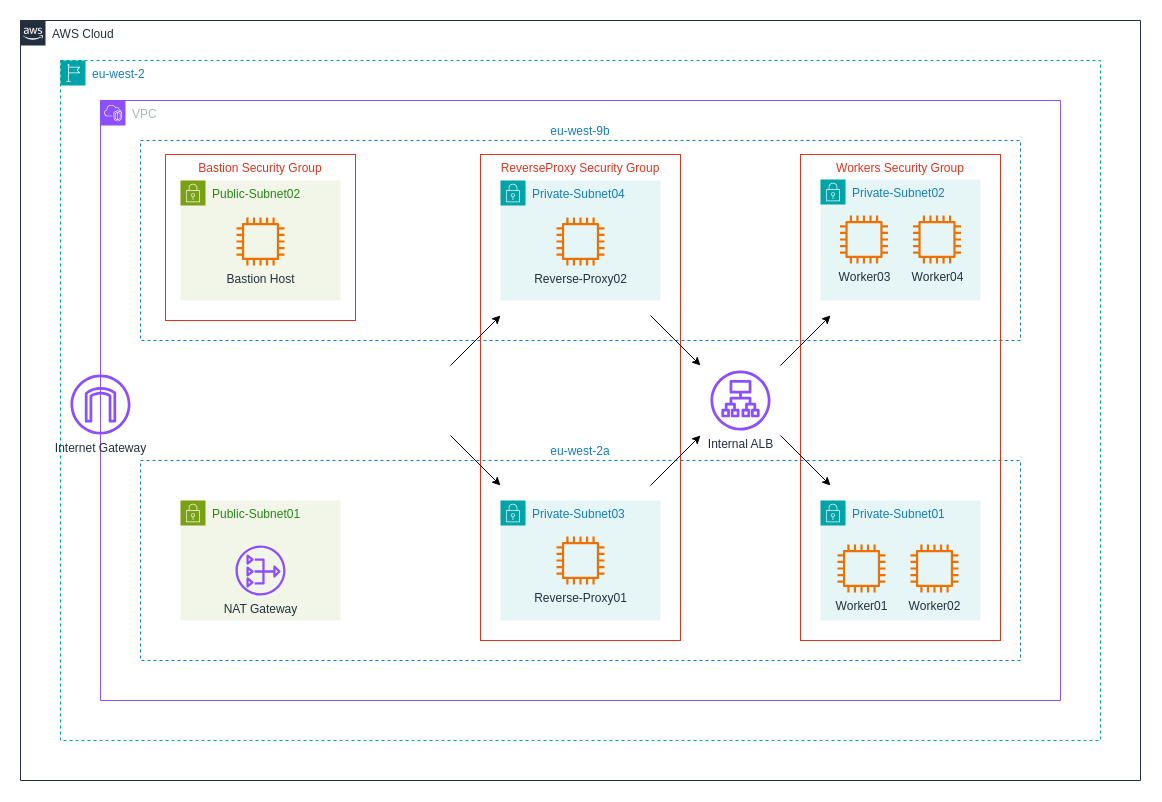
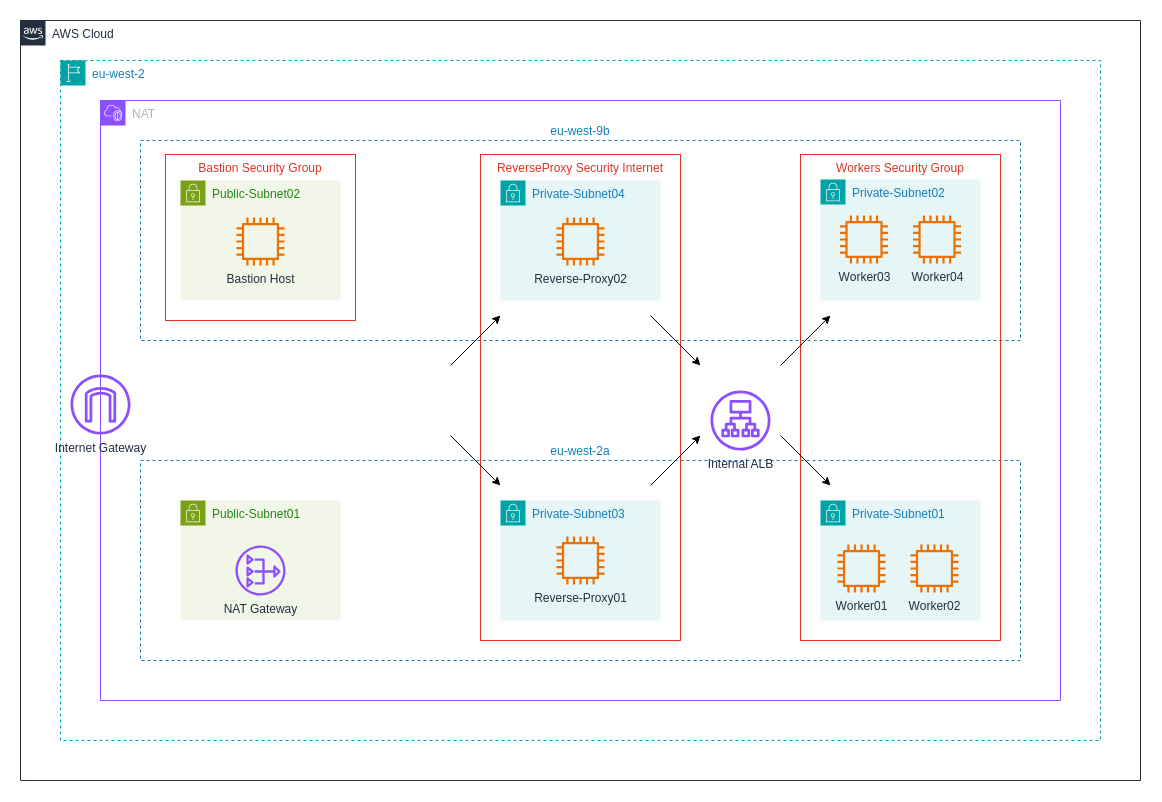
  <mxCell id="0" />
  <mxCell id="1" parent="0" />
  <mxCell id="2" value="AWS Cloud" style="points=[[0,0],[0.25,0],[0.5,0],[0.75,0],[1,0],[1,0.25],[1,0.5],[1,0.75],[1,1],[0.75,1],[0.5,1],[0.25,1],[0,1],[0,0.75],[0,0.5],[0,0.25]];outlineConnect=0;gradientColor=none;html=1;whiteSpace=wrap;fontSize=12;fontStyle=0;container=1;pointerEvents=0;collapsible=0;recursiveResize=0;shape=mxgraph.aws4.group;grIcon=mxgraph.aws4.group_aws_cloud_alt;strokeColor=#232F3E;fillColor=none;verticalAlign=top;align=left;spacingLeft=30;fontColor=#232F3E;dashed=0;" parent="1" vertex="1"><mxGeometry x="20" width="1120" height="760" as="geometry" y="20" /></mxCell>
  <mxCell id="3" value="eu-west-2" style="points=[[0,0],[0.25,0],[0.5,0],[0.75,0],[1,0],[1,0.25],[1,0.5],[1,0.75],[1,1],[0.75,1],[0.5,1],[0.25,1],[0,1],[0,0.75],[0,0.5],[0,0.25]];outlineConnect=0;gradientColor=none;html=1;whiteSpace=wrap;fontSize=12;fontStyle=0;container=1;pointerEvents=0;collapsible=0;recursiveResize=0;shape=mxgraph.aws4.group;grIcon=mxgraph.aws4.group_region;strokeColor=#00A4A6;fillColor=none;verticalAlign=top;align=left;spacingLeft=30;fontColor=#147EBA;dashed=1;" parent="2" vertex="1"><mxGeometry x="40" y="40" width="1040" height="680" as="geometry" /></mxCell>
- <mxCell id="4" value="VPC" style="points=[[0,0],[0.25,0],[0.5,0],[0.75,0],[1,0],[1,0.25],[1,0.5],[1,0.75],[1,1],[0.75,1],[0.5,1],[0.25,1],[0,1],[0,0.75],[0,0.5],[0,0.25]];outlineConnect=0;gradientColor=none;html=1;whiteSpace=wrap;fontSize=12;fontStyle=0;container=1;pointerEvents=0;collapsible=0;recursiveResize=0;shape=mxgraph.aws4.group;grIcon=mxgraph.aws4.group_vpc2;strokeColor=#8C4FFF;fillColor=none;verticalAlign=top;align=left;spacingLeft=30;fontColor=#AAB7B8;dashed=0;" parent="3" vertex="1"><mxGeometry x="40" y="40" width="960" height="600" as="geometry" /></mxCell>
+ <mxCell id="4" value="NAT" style="points=[[0,0],[0.25,0],[0.5,0],[0.75,0],[1,0],[1,0.25],[1,0.5],[1,0.75],[1,1],[0.75,1],[0.5,1],[0.25,1],[0,1],[0,0.75],[0,0.5],[0,0.25]];outlineConnect=0;gradientColor=none;html=1;whiteSpace=wrap;fontSize=12;fontStyle=0;container=1;pointerEvents=0;collapsible=0;recursiveResize=0;shape=mxgraph.aws4.group;grIcon=mxgraph.aws4.group_vpc2;strokeColor=#8C4FFF;fillColor=none;verticalAlign=top;align=left;spacingLeft=30;fontColor=#AAB7B8;dashed=0;" parent="3" vertex="1"><mxGeometry x="40" y="40" width="960" height="600" as="geometry" /></mxCell>
  <mxCell id="5" value="eu-west-2a" style="fillColor=none;strokeColor=#147EBA;dashed=1;verticalAlign=bottom;fontStyle=0;fontColor=#147EBA;whiteSpace=wrap;html=1;labelPosition=center;verticalLabelPosition=top;align=center;" parent="4" vertex="1"><mxGeometry x="40" y="360" width="880" height="200" as="geometry" /></mxCell>
  <mxCell id="6" value="eu-west-9b" style="fillColor=none;strokeColor=#147EBA;dashed=1;verticalAlign=bottom;fontStyle=0;fontColor=#147EBA;whiteSpace=wrap;html=1;labelPosition=center;verticalLabelPosition=top;align=center;" parent="4" vertex="1"><mxGeometry x="40" y="40" width="880" height="200" as="geometry" /></mxCell>
  <mxCell id="7" value="Public-Subnet01" style="points=[[0,0],[0.25,0],[0.5,0],[0.75,0],[1,0],[1,0.25],[1,0.5],[1,0.75],[1,1],[0.75,1],[0.5,1],[0.25,1],[0,1],[0,0.75],[0,0.5],[0,0.25]];outlineConnect=0;gradientColor=none;html=1;whiteSpace=wrap;fontSize=12;fontStyle=0;container=1;pointerEvents=0;collapsible=0;recursiveResize=0;shape=mxgraph.aws4.group;grIcon=mxgraph.aws4.group_security_group;grStroke=0;strokeColor=#7AA116;fillColor=#F2F6E8;verticalAlign=top;align=left;spacingLeft=30;fontColor=#248814;dashed=0;" parent="4" vertex="1"><mxGeometry x="80" y="400" width="160" height="120" as="geometry" /></mxCell>
  <mxCell id="8" value="NAT Gateway" style="sketch=0;outlineConnect=0;fontColor=#232F3E;gradientColor=none;fillColor=#8C4FFF;strokeColor=none;dashed=0;verticalLabelPosition=bottom;verticalAlign=top;align=center;html=1;fontSize=12;fontStyle=0;aspect=fixed;pointerEvents=1;shape=mxgraph.aws4.nat_gateway;" parent="7" vertex="1"><mxGeometry x="55" y="45" width="50" height="50" as="geometry" /></mxCell>
  <mxCell id="9" value="Public-Subnet02" style="points=[[0,0],[0.25,0],[0.5,0],[0.75,0],[1,0],[1,0.25],[1,0.5],[1,0.75],[1,1],[0.75,1],[0.5,1],[0.25,1],[0,1],[0,0.75],[0,0.5],[0,0.25]];outlineConnect=0;gradientColor=none;html=1;whiteSpace=wrap;fontSize=12;fontStyle=0;container=1;pointerEvents=0;collapsible=0;recursiveResize=0;shape=mxgraph.aws4.group;grIcon=mxgraph.aws4.group_security_group;grStroke=0;strokeColor=#7AA116;fillColor=#F2F6E8;verticalAlign=top;align=left;spacingLeft=30;fontColor=#248814;dashed=0;" parent="4" vertex="1"><mxGeometry x="80" y="80" width="160" height="120" as="geometry" /></mxCell>
  <mxCell id="10" value="Bastion Host" style="sketch=0;outlineConnect=0;fontColor=#232F3E;gradientColor=none;fillColor=#ED7100;strokeColor=none;dashed=0;verticalLabelPosition=bottom;verticalAlign=top;align=center;html=1;fontSize=12;fontStyle=0;aspect=fixed;pointerEvents=1;shape=mxgraph.aws4.instance2;" parent="9" vertex="1"><mxGeometry x="56" y="37" width="48" height="48" as="geometry" /></mxCell>
  <mxCell id="11" value="Private-Subnet02" style="points=[[0,0],[0.25,0],[0.5,0],[0.75,0],[1,0],[1,0.25],[1,0.5],[1,0.75],[1,1],[0.75,1],[0.5,1],[0.25,1],[0,1],[0,0.75],[0,0.5],[0,0.25]];outlineConnect=0;gradientColor=none;html=1;whiteSpace=wrap;fontSize=12;fontStyle=0;container=1;pointerEvents=0;collapsible=0;recursiveResize=0;shape=mxgraph.aws4.group;grIcon=mxgraph.aws4.group_security_group;grStroke=0;strokeColor=#00A4A6;fillColor=#E6F6F7;verticalAlign=top;align=left;spacingLeft=30;fontColor=#147EBA;dashed=0;" parent="4" vertex="1"><mxGeometry x="720" y="79" width="160" height="121" as="geometry" /></mxCell>
- <mxCell id="12" value="Internal ALB" style="sketch=0;outlineConnect=0;fontColor=#232F3E;gradientColor=none;fillColor=#8C4FFF;strokeColor=none;dashed=0;verticalLabelPosition=bottom;verticalAlign=top;align=center;html=1;fontSize=12;fontStyle=0;aspect=fixed;pointerEvents=1;shape=mxgraph.aws4.application_load_balancer;" parent="4" vertex="1"><mxGeometry x="610" y="270" width="60" height="60" as="geometry" /></mxCell>
+ <mxCell id="12" value="Internal ALB" style="sketch=0;outlineConnect=0;fontColor=#232F3E;gradientColor=none;fillColor=#8C4FFF;strokeColor=none;dashed=0;verticalLabelPosition=bottom;verticalAlign=top;align=center;html=1;fontSize=12;fontStyle=0;aspect=fixed;pointerEvents=1;shape=mxgraph.aws4.application_load_balancer;" parent="4" vertex="1"><mxGeometry x="610" y="290" width="60" height="60" as="geometry" /></mxCell>
  <mxCell id="13" value="Worker04" style="sketch=0;outlineConnect=0;fontColor=#232F3E;gradientColor=none;fillColor=#ED7100;strokeColor=none;dashed=0;verticalLabelPosition=bottom;verticalAlign=top;align=center;html=1;fontSize=12;fontStyle=0;aspect=fixed;pointerEvents=1;shape=mxgraph.aws4.instance2;" parent="4" vertex="1"><mxGeometry x="812.5" y="115" width="48" height="48" as="geometry" /></mxCell>
  <mxCell id="14" value="Worker03" style="sketch=0;outlineConnect=0;fontColor=#232F3E;gradientColor=none;fillColor=#ED7100;strokeColor=none;dashed=0;verticalLabelPosition=bottom;verticalAlign=top;align=center;html=1;fontSize=12;fontStyle=0;aspect=fixed;pointerEvents=1;shape=mxgraph.aws4.instance2;" parent="4" vertex="1"><mxGeometry x="739.5" y="115" width="48" height="48" as="geometry" /></mxCell>
  <mxCell id="15" value="Private-Subnet03" style="points=[[0,0],[0.25,0],[0.5,0],[0.75,0],[1,0],[1,0.25],[1,0.5],[1,0.75],[1,1],[0.75,1],[0.5,1],[0.25,1],[0,1],[0,0.75],[0,0.5],[0,0.25]];outlineConnect=0;gradientColor=none;html=1;whiteSpace=wrap;fontSize=12;fontStyle=0;container=1;pointerEvents=0;collapsible=0;recursiveResize=0;shape=mxgraph.aws4.group;grIcon=mxgraph.aws4.group_security_group;grStroke=0;strokeColor=#00A4A6;fillColor=#E6F6F7;verticalAlign=top;align=left;spacingLeft=30;fontColor=#147EBA;dashed=0;" parent="4" vertex="1"><mxGeometry x="400" y="400" width="160" height="120" as="geometry" /></mxCell>
  <mxCell id="16" value="Private-Subnet01" style="points=[[0,0],[0.25,0],[0.5,0],[0.75,0],[1,0],[1,0.25],[1,0.5],[1,0.75],[1,1],[0.75,1],[0.5,1],[0.25,1],[0,1],[0,0.75],[0,0.5],[0,0.25]];outlineConnect=0;gradientColor=none;html=1;whiteSpace=wrap;fontSize=12;fontStyle=0;container=1;pointerEvents=0;collapsible=0;recursiveResize=0;shape=mxgraph.aws4.group;grIcon=mxgraph.aws4.group_security_group;grStroke=0;strokeColor=#00A4A6;fillColor=#E6F6F7;verticalAlign=top;align=left;spacingLeft=30;fontColor=#147EBA;dashed=0;" parent="4" vertex="1"><mxGeometry x="720" y="400" width="160" height="120" as="geometry" /></mxCell>
  <mxCell id="17" value="Worker01" style="sketch=0;outlineConnect=0;fontColor=#232F3E;gradientColor=none;fillColor=#ED7100;strokeColor=none;dashed=0;verticalLabelPosition=bottom;verticalAlign=top;align=center;html=1;fontSize=12;fontStyle=0;aspect=fixed;pointerEvents=1;shape=mxgraph.aws4.instance2;" parent="4" vertex="1"><mxGeometry x="737" y="444" width="48" height="48" as="geometry" /></mxCell>
  <mxCell id="18" value="Worker02" style="sketch=0;outlineConnect=0;fontColor=#232F3E;gradientColor=none;fillColor=#ED7100;strokeColor=none;dashed=0;verticalLabelPosition=bottom;verticalAlign=top;align=center;html=1;fontSize=12;fontStyle=0;aspect=fixed;pointerEvents=1;shape=mxgraph.aws4.instance2;" parent="4" vertex="1"><mxGeometry x="810" y="444" width="48" height="48" as="geometry" /></mxCell>
  <mxCell id="19" value="Reverse-Proxy01" style="sketch=0;outlineConnect=0;fontColor=#232F3E;gradientColor=none;fillColor=#ED7100;strokeColor=none;dashed=0;verticalLabelPosition=bottom;verticalAlign=top;align=center;html=1;fontSize=12;fontStyle=0;aspect=fixed;pointerEvents=1;shape=mxgraph.aws4.instance2;" parent="4" vertex="1"><mxGeometry x="456" y="436" width="48" height="48" as="geometry" /></mxCell>
  <mxCell id="20" value="Private-Subnet04" style="points=[[0,0],[0.25,0],[0.5,0],[0.75,0],[1,0],[1,0.25],[1,0.5],[1,0.75],[1,1],[0.75,1],[0.5,1],[0.25,1],[0,1],[0,0.75],[0,0.5],[0,0.25]];outlineConnect=0;gradientColor=none;html=1;whiteSpace=wrap;fontSize=12;fontStyle=0;container=1;pointerEvents=0;collapsible=0;recursiveResize=0;shape=mxgraph.aws4.group;grIcon=mxgraph.aws4.group_security_group;grStroke=0;strokeColor=#00A4A6;fillColor=#E6F6F7;verticalAlign=top;align=left;spacingLeft=30;fontColor=#147EBA;dashed=0;" parent="4" vertex="1"><mxGeometry x="400" y="80" width="160" height="120" as="geometry" /></mxCell>
  <mxCell id="21" value="Reverse-Proxy02" style="sketch=0;outlineConnect=0;fontColor=#232F3E;gradientColor=none;fillColor=#ED7100;strokeColor=none;dashed=0;verticalLabelPosition=bottom;verticalAlign=top;align=center;html=1;fontSize=12;fontStyle=0;aspect=fixed;pointerEvents=1;shape=mxgraph.aws4.instance2;" parent="20" vertex="1"><mxGeometry x="56" y="37" width="48" height="48" as="geometry" /></mxCell>
  <mxCell id="22" value="Workers Security Group" style="fillColor=none;strokeColor=#DD3522;verticalAlign=top;fontStyle=0;fontColor=#DD3522;whiteSpace=wrap;html=1;" parent="4" vertex="1"><mxGeometry x="700" y="54" width="200" height="486" as="geometry" /></mxCell>
- <mxCell id="23" value="ReverseProxy Security Group" style="fillColor=none;strokeColor=#DD3522;verticalAlign=top;fontStyle=0;fontColor=#DD3522;whiteSpace=wrap;html=1;" parent="4" vertex="1"><mxGeometry x="380" y="54" width="200" height="486" as="geometry" /></mxCell>
+ <mxCell id="23" value="ReverseProxy Security Internet" style="fillColor=none;strokeColor=#DD3522;verticalAlign=top;fontStyle=0;fontColor=#DD3522;whiteSpace=wrap;html=1;" parent="4" vertex="1"><mxGeometry x="380" y="54" width="200" height="486" as="geometry" /></mxCell>
  <mxCell id="24" value="Bastion Security Group" style="fillColor=none;strokeColor=#DD3522;verticalAlign=top;fontStyle=0;fontColor=#DD3522;whiteSpace=wrap;html=1;" parent="4" vertex="1"><mxGeometry x="65" y="54" width="190" height="166" as="geometry" /></mxCell>
  <mxCell id="25" value="Internet Gateway" style="sketch=0;outlineConnect=0;fontColor=#232F3E;gradientColor=none;fillColor=#8C4FFF;strokeColor=none;dashed=0;verticalLabelPosition=bottom;verticalAlign=top;align=center;html=1;fontSize=12;fontStyle=0;aspect=fixed;pointerEvents=1;shape=mxgraph.aws4.internet_gateway;" parent="4" vertex="1"><mxGeometry x="-30" y="274" width="60" height="60" as="geometry" /></mxCell>
  <mxCell id="26" value="" style="endArrow=classic;html=1;rounded=0;" parent="4" edge="1"><mxGeometry width="50" height="50" relative="1" as="geometry"><mxPoint x="680" y="335" as="sourcePoint" /><mxPoint x="730" y="385" as="targetPoint" /></mxGeometry></mxCell>
  <mxCell id="27" value="" style="endArrow=classic;html=1;rounded=0;" parent="4" edge="1"><mxGeometry width="50" height="50" relative="1" as="geometry"><mxPoint x="680" y="265" as="sourcePoint" /><mxPoint x="730" y="215" as="targetPoint" /></mxGeometry></mxCell>
  <mxCell id="28" value="" style="endArrow=classic;html=1;rounded=0;" parent="4" edge="1"><mxGeometry width="50" height="50" relative="1" as="geometry"><mxPoint x="550" y="385" as="sourcePoint" /><mxPoint x="600" y="335" as="targetPoint" /></mxGeometry></mxCell>
  <mxCell id="29" value="" style="endArrow=classic;html=1;rounded=0;" parent="4" edge="1"><mxGeometry width="50" height="50" relative="1" as="geometry"><mxPoint x="550" y="215" as="sourcePoint" /><mxPoint x="600" y="265" as="targetPoint" /></mxGeometry></mxCell>
  <mxCell id="30" value="" style="endArrow=classic;html=1;rounded=0;" parent="4" edge="1"><mxGeometry width="50" height="50" relative="1" as="geometry"><mxPoint x="350" y="265" as="sourcePoint" /><mxPoint x="400" y="215" as="targetPoint" /></mxGeometry></mxCell>
  <mxCell id="31" value="" style="endArrow=classic;html=1;rounded=0;" parent="4" edge="1"><mxGeometry width="50" height="50" relative="1" as="geometry"><mxPoint x="350" y="335" as="sourcePoint" /><mxPoint x="400" y="385" as="targetPoint" /></mxGeometry></mxCell>
